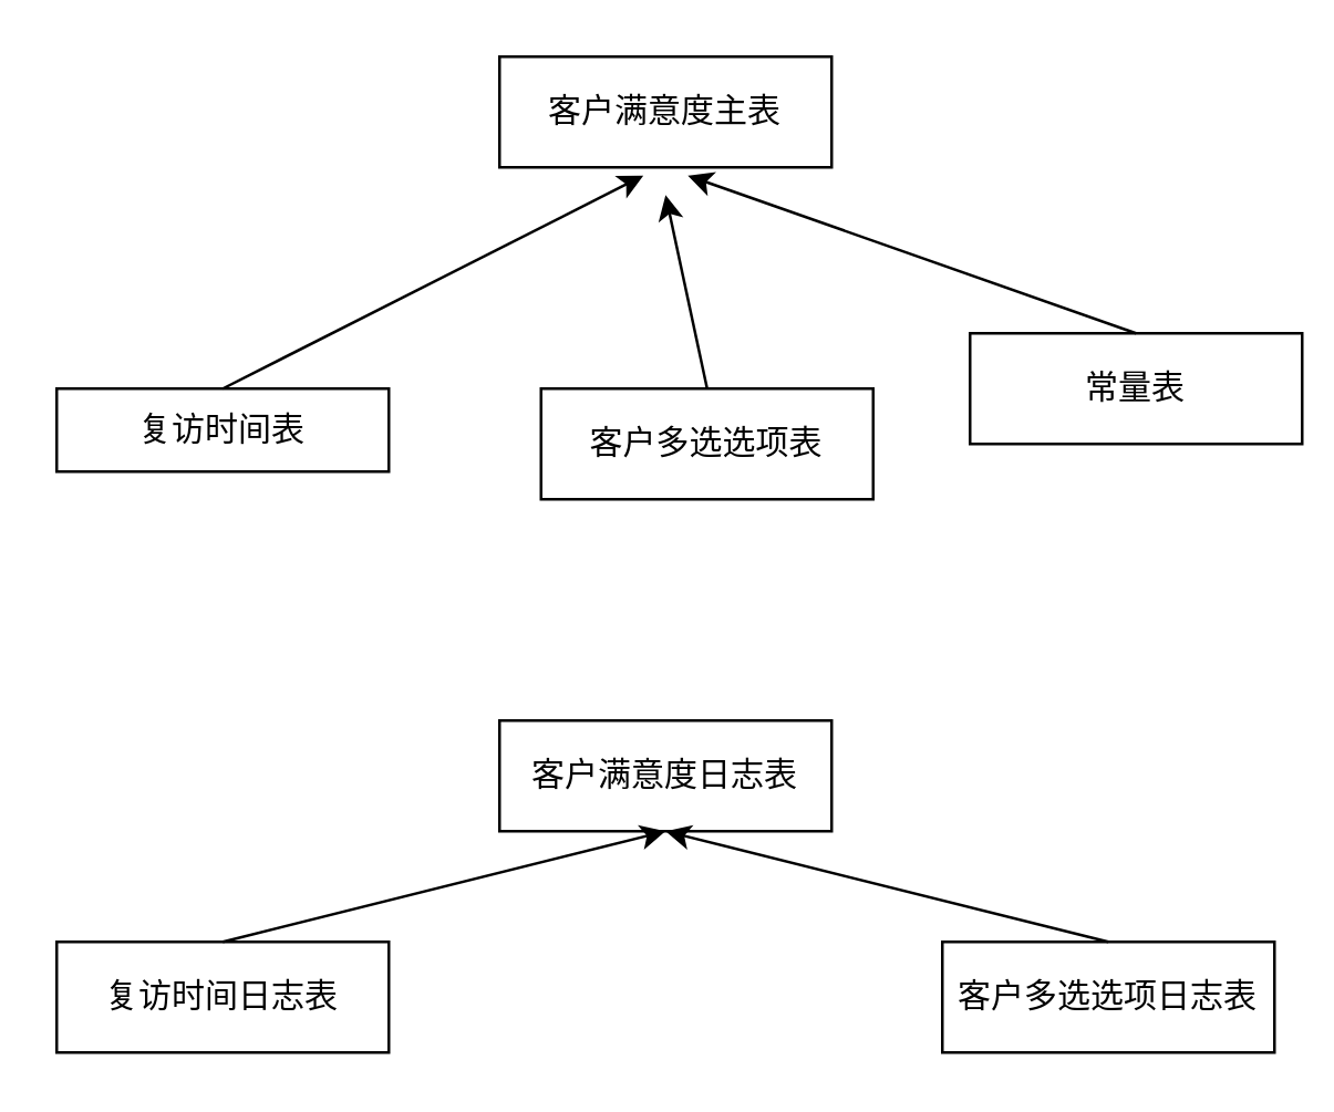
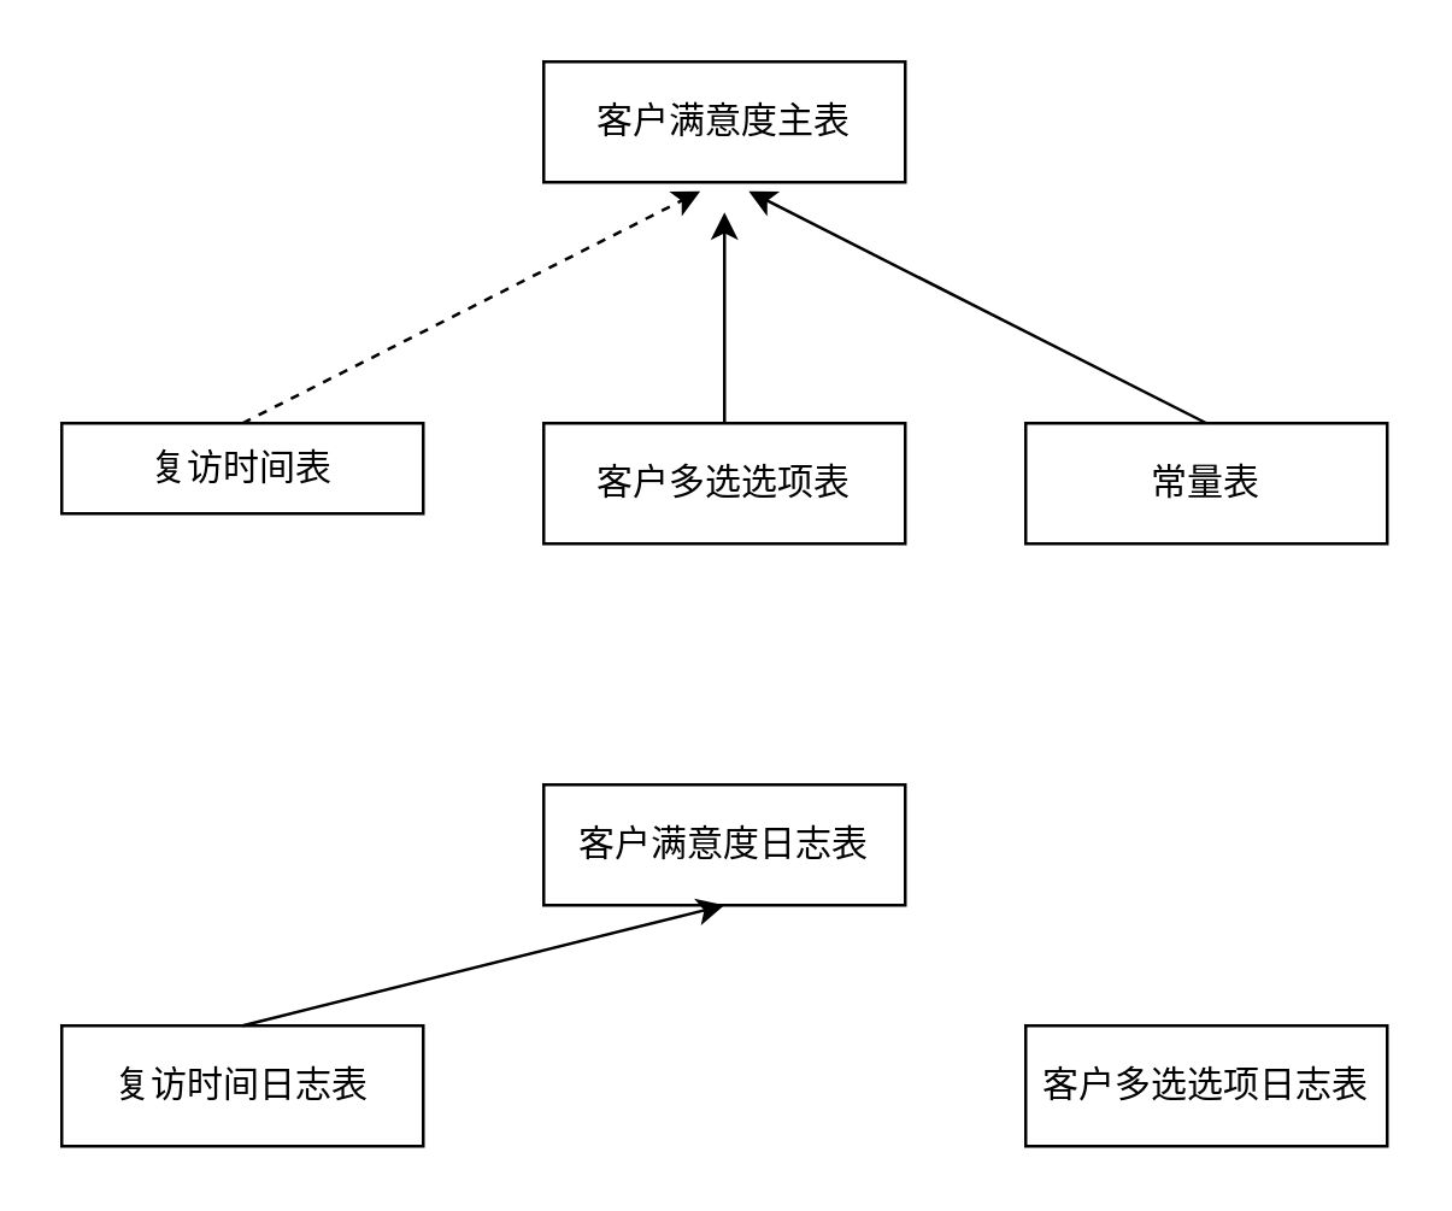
  <mxCell id="0" />
  <mxCell id="1" parent="0" />
  <mxCell id="2" value="客户满意度主表" style="rounded=0;whiteSpace=wrap;html=1;" vertex="1" parent="1"><mxGeometry x="180" y="20" width="120" height="40" as="geometry" /></mxCell>
- <mxCell id="3" value="常量表" style="rounded=0;whiteSpace=wrap;html=1;" vertex="1" parent="1"><mxGeometry x="350" y="120" width="120" height="40" as="geometry" /></mxCell>
+ <mxCell id="3" value="常量表" style="rounded=0;whiteSpace=wrap;html=1;" vertex="1" parent="1"><mxGeometry x="340" y="140" width="120" height="40" as="geometry" /></mxCell>
  <mxCell id="4" value="复访时间表" style="rounded=0;whiteSpace=wrap;html=1;" vertex="1" parent="1"><mxGeometry x="20" y="140" width="120" height="30" as="geometry" /></mxCell>
- <mxCell id="5" value="客户多选选项表" style="rounded=0;whiteSpace=wrap;html=1;" vertex="1" parent="1"><mxGeometry x="195" y="140" width="120" height="40" as="geometry" /></mxCell>
- <mxCell id="6" value="" style="endArrow=classic;html=1;entryX=0.433;entryY=1.075;entryDx=0;entryDy=0;entryPerimeter=0;exitX=0.5;exitY=0;exitDx=0;exitDy=0;" edge="1" parent="1" source="4" target="2"><mxGeometry width="50" height="50" relative="1" as="geometry"><mxPoint x="100" y="260" as="sourcePoint" /><mxPoint x="150" y="210" as="targetPoint" /></mxGeometry></mxCell>
+ <mxCell id="5" value="客户多选选项表" style="rounded=0;whiteSpace=wrap;html=1;" vertex="1" parent="1"><mxGeometry x="180" y="140" width="120" height="40" as="geometry" /></mxCell>
+ <mxCell id="6" value="" style="endArrow=classic;html=1;entryX=0.433;entryY=1.075;entryDx=0;entryDy=0;entryPerimeter=0;exitX=0.5;exitY=0;exitDx=0;exitDy=0;dashed=1;" edge="1" parent="1" source="4" target="2"><mxGeometry width="50" height="50" relative="1" as="geometry"><mxPoint x="100" y="260" as="sourcePoint" /><mxPoint x="150" y="210" as="targetPoint" /></mxGeometry></mxCell>
  <mxCell id="7" value="" style="endArrow=classic;html=1;exitX=0.5;exitY=0;exitDx=0;exitDy=0;" edge="1" parent="1" source="5"><mxGeometry width="50" height="50" relative="1" as="geometry"><mxPoint x="70" y="280" as="sourcePoint" /><mxPoint x="240" y="70" as="targetPoint" /></mxGeometry></mxCell>
  <mxCell id="8" value="" style="endArrow=classic;html=1;exitX=0.5;exitY=0;exitDx=0;exitDy=0;entryX=0.567;entryY=1.075;entryDx=0;entryDy=0;entryPerimeter=0;" edge="1" parent="1" source="3" target="2"><mxGeometry width="50" height="50" relative="1" as="geometry"><mxPoint x="430" y="140" as="sourcePoint" /><mxPoint x="260" y="70" as="targetPoint" /></mxGeometry></mxCell>
  <mxCell id="9" value="客户满意度日志表" style="rounded=0;whiteSpace=wrap;html=1;" vertex="1" parent="1"><mxGeometry x="180" y="260" width="120" height="40" as="geometry" /></mxCell>
  <mxCell id="10" value="复访时间日志表" style="rounded=0;whiteSpace=wrap;html=1;" vertex="1" parent="1"><mxGeometry x="20" y="340" width="120" height="40" as="geometry" /></mxCell>
  <mxCell id="11" value="客户多选选项日志表" style="rounded=0;whiteSpace=wrap;html=1;" vertex="1" parent="1"><mxGeometry x="340" y="340" width="120" height="40" as="geometry" /></mxCell>
  <mxCell id="12" value="" style="endArrow=classic;html=1;entryX=0.5;entryY=1;entryDx=0;entryDy=0;" edge="1" parent="1" target="9"><mxGeometry width="50" height="50" relative="1" as="geometry"><mxPoint x="80" y="340" as="sourcePoint" /><mxPoint x="130" y="290" as="targetPoint" /></mxGeometry></mxCell>
- <mxCell id="13" value="" style="endArrow=classic;html=1;entryX=0.5;entryY=1;entryDx=0;entryDy=0;exitX=0.5;exitY=0;exitDx=0;exitDy=0;" edge="1" parent="1" source="11" target="9"><mxGeometry width="50" height="50" relative="1" as="geometry"><mxPoint x="269.289" y="410" as="sourcePoint" /><mxPoint x="269.289" y="360" as="targetPoint" /></mxGeometry></mxCell>
